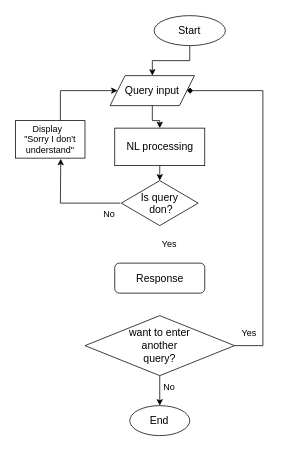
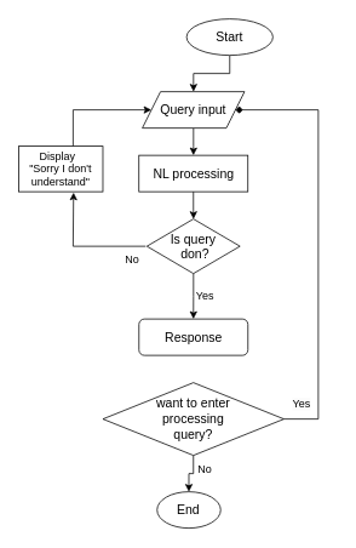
  <mxCell id="0" />
  <mxCell id="1" parent="0" />
  <mxCell id="2" value="" style="edgeStyle=orthogonalEdgeStyle;rounded=0;orthogonalLoop=1;jettySize=auto;html=1;" parent="1" source="3" target="5" edge="1"><mxGeometry relative="1" as="geometry" /></mxCell>
  <mxCell id="3" value="&lt;font style=&quot;font-size: 14px;&quot;&gt;Start&lt;/font&gt;" style="ellipse;whiteSpace=wrap;html=1;" parent="1" vertex="1"><mxGeometry x="205" y="20" width="95" height="40" as="geometry" /></mxCell>
  <mxCell id="4" value="" style="edgeStyle=orthogonalEdgeStyle;rounded=0;orthogonalLoop=1;jettySize=auto;html=1;" parent="1" source="5" target="7" edge="1"><mxGeometry relative="1" as="geometry" /></mxCell>
- <mxCell id="5" value="&lt;font style=&quot;font-size: 14px;&quot;&gt;Query input&lt;/font&gt;" style="shape=parallelogram;perimeter=parallelogramPerimeter;whiteSpace=wrap;html=1;fixedSize=1;" parent="1" vertex="1"><mxGeometry x="146.25" y="100" width="112.5" height="40" as="geometry" /></mxCell>
+ <mxCell id="5" value="&lt;font style=&quot;font-size: 14px;&quot;&gt;Query input&lt;/font&gt;" style="shape=parallelogram;perimeter=parallelogramPerimeter;whiteSpace=wrap;html=1;fixedSize=1;" parent="1" vertex="1"><mxGeometry x="156.25" y="100" width="112.5" height="40" as="geometry" /></mxCell>
  <mxCell id="6" value="" style="edgeStyle=orthogonalEdgeStyle;rounded=0;orthogonalLoop=1;jettySize=auto;html=1;" parent="1" source="7" target="9" edge="1"><mxGeometry relative="1" as="geometry" /></mxCell>
- <mxCell id="7" value="&lt;font style=&quot;font-size: 14px;&quot;&gt;NL processing&lt;/font&gt;" style="whiteSpace=wrap;html=1;" parent="1" vertex="1"><mxGeometry x="152.5" y="170" width="120" height="50" as="geometry" /></mxCell>
+ <mxCell id="7" value="&lt;font style=&quot;font-size: 14px;&quot;&gt;NL processing&lt;/font&gt;" style="whiteSpace=wrap;html=1;" parent="1" vertex="1"><mxGeometry x="152.5" y="170" width="120" height="40" as="geometry" /></mxCell>
+ <mxCell id="8" value="" style="edgeStyle=orthogonalEdgeStyle;rounded=0;orthogonalLoop=1;jettySize=auto;html=1;" parent="1" source="9" target="10" edge="1"><mxGeometry relative="1" as="geometry" /></mxCell>
  <mxCell id="9" value="&lt;font style=&quot;font-size: 14px;&quot;&gt;Is query&lt;br&gt;&amp;nbsp;don?&lt;/font&gt;" style="rhombus;whiteSpace=wrap;html=1;" parent="1" vertex="1"><mxGeometry x="161.25" y="240" width="102.5" height="60" as="geometry" /></mxCell>
  <mxCell id="10" value="&lt;font style=&quot;font-size: 14px;&quot;&gt;Response&lt;/font&gt;" style="whiteSpace=wrap;html=1;rounded=1;" parent="1" vertex="1"><mxGeometry x="152.5" y="350" width="120" height="40" as="geometry" /></mxCell>
  <mxCell id="11" value="" style="edgeStyle=orthogonalEdgeStyle;rounded=0;orthogonalLoop=1;jettySize=auto;html=1;" parent="1" source="12" target="13" edge="1"><mxGeometry relative="1" as="geometry" /></mxCell>
- <mxCell id="12" value="&lt;font style=&quot;font-size: 14px;&quot;&gt;want to enter &lt;br&gt;another &lt;br&gt;query?&lt;/font&gt;" style="rhombus;whiteSpace=wrap;html=1;" parent="1" vertex="1"><mxGeometry x="112.81" y="420" width="199.37" height="80" as="geometry" /></mxCell>
- <mxCell id="13" value="&lt;font style=&quot;font-size: 14px;&quot;&gt;End&lt;/font&gt;" style="ellipse;whiteSpace=wrap;html=1;" parent="1" vertex="1"><mxGeometry x="172.49" y="540" width="80" height="40" as="geometry" /></mxCell>
+ <mxCell id="12" value="&lt;font style=&quot;font-size: 14px;&quot;&gt;want to enter &lt;br&gt;processing &lt;br&gt;query?&lt;/font&gt;" style="rhombus;whiteSpace=wrap;html=1;" parent="1" vertex="1"><mxGeometry x="112.81" y="420" width="199.37" height="80" as="geometry" /></mxCell>
+ <mxCell id="13" value="&lt;font style=&quot;font-size: 14px;&quot;&gt;End&lt;/font&gt;" style="ellipse;whiteSpace=wrap;html=1;" parent="1" vertex="1"><mxGeometry x="172.49" y="540" width="70" height="40" as="geometry" /></mxCell>
  <mxCell id="14" value="Yes" style="text;html=1;align=center;verticalAlign=middle;resizable=0;points=[];autosize=1;strokeColor=none;fillColor=none;" parent="1" vertex="1"><mxGeometry x="205" y="310" width="40" height="30" as="geometry" /></mxCell>
  <mxCell id="15" value="" style="endArrow=classic;html=1;rounded=0;entryX=0;entryY=0.5;entryDx=0;entryDy=0;" parent="1" target="5" edge="1"><mxGeometry width="50" height="50" relative="1" as="geometry"><mxPoint x="80" y="160" as="sourcePoint" /><mxPoint x="250" y="190" as="targetPoint" /><Array as="points"><mxPoint x="80" y="120" /></Array></mxGeometry></mxCell>
  <mxCell id="16" value="No" style="text;html=1;align=center;verticalAlign=middle;resizable=0;points=[];autosize=1;strokeColor=none;fillColor=none;" parent="1" vertex="1"><mxGeometry x="125" y="270" width="40" height="30" as="geometry" /></mxCell>
  <mxCell id="17" value="" style="endArrow=diamond;html=1;rounded=0;exitX=1;exitY=0.5;exitDx=0;exitDy=0;entryX=1;entryY=0.5;entryDx=0;entryDy=0;" parent="1" source="12" target="5" edge="1"><mxGeometry width="50" height="50" relative="1" as="geometry"><mxPoint x="160" y="370" as="sourcePoint" /><mxPoint x="210" y="320" as="targetPoint" /><Array as="points"><mxPoint x="350" y="460" /><mxPoint x="350" y="120" /></Array></mxGeometry></mxCell>
  <mxCell id="18" value="&lt;span style=&quot;color: rgb(0, 0, 0); font-family: Helvetica; font-size: 12px; font-style: normal; font-variant-ligatures: normal; font-variant-caps: normal; font-weight: 400; letter-spacing: normal; orphans: 2; text-align: center; text-indent: 0px; text-transform: none; widows: 2; word-spacing: 0px; -webkit-text-stroke-width: 0px; background-color: rgb(251, 251, 251); text-decoration-thickness: initial; text-decoration-style: initial; text-decoration-color: initial; float: none; display: inline !important;&quot;&gt;Yes&lt;/span&gt;" style="text;whiteSpace=wrap;html=1;" parent="1" vertex="1"><mxGeometry x="320" y="430" width="50" height="40" as="geometry" /></mxCell>
  <mxCell id="19" value="No" style="text;html=1;align=center;verticalAlign=middle;resizable=0;points=[];autosize=1;strokeColor=none;fillColor=none;" parent="1" vertex="1"><mxGeometry x="205" y="500" width="40" height="30" as="geometry" /></mxCell>
  <mxCell id="20" value="Display&amp;nbsp;&amp;nbsp;&lt;br&gt;&quot;Sorry I don't understand&quot;" style="rounded=0;whiteSpace=wrap;html=1;" parent="1" vertex="1"><mxGeometry x="20" y="160" width="92.81" height="50" as="geometry" /></mxCell>
  <mxCell id="21" value="" style="endArrow=classic;html=1;rounded=0;entryX=0.652;entryY=1.018;entryDx=0;entryDy=0;entryPerimeter=0;" parent="1" target="20" edge="1"><mxGeometry width="50" height="50" relative="1" as="geometry"><mxPoint x="160" y="270" as="sourcePoint" /><mxPoint x="90" y="260" as="targetPoint" /><Array as="points"><mxPoint x="80" y="270" /></Array></mxGeometry></mxCell>
